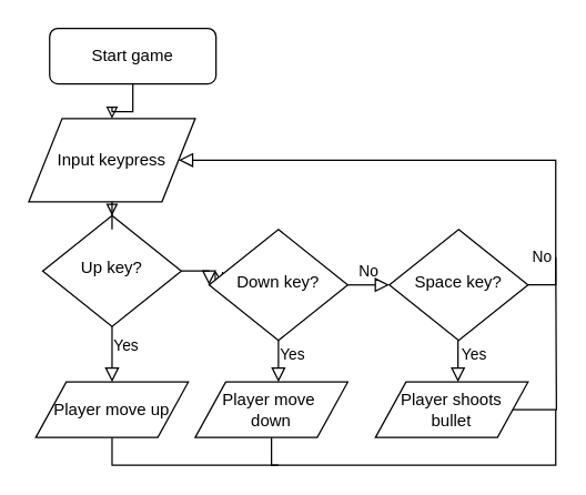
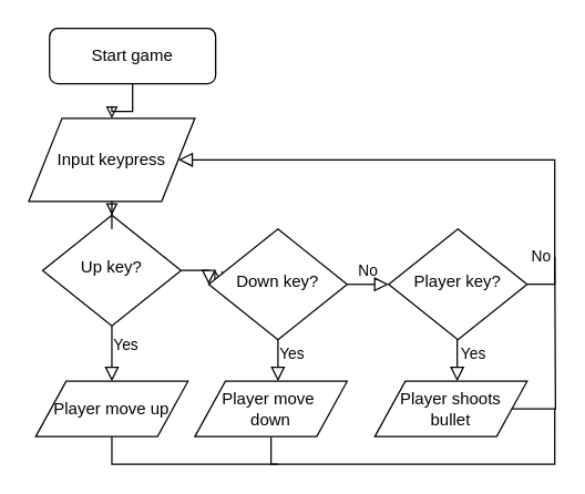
  <mxCell id="0" />
  <mxCell id="1" parent="0" />
  <mxCell id="2" value="No" style="rounded=0;html=1;jettySize=auto;orthogonalLoop=1;fontSize=11;endArrow=block;endFill=0;endSize=8;strokeWidth=1;shadow=0;labelBackgroundColor=none;edgeStyle=orthogonalEdgeStyle;" parent="1" source="3" target="7" edge="1"><mxGeometry x="0.667" y="10" relative="1" as="geometry"><mxPoint as="offset" /><mxPoint x="10" y="155" as="sourcePoint" /><mxPoint x="10" y="205" as="targetPoint" /></mxGeometry></mxCell>
  <mxCell id="3" value="Up key?" style="rhombus;whiteSpace=wrap;html=1;shadow=0;fontFamily=Helvetica;fontSize=12;align=center;strokeWidth=1;spacing=6;spacingTop=-4;" parent="1" vertex="1"><mxGeometry x="30" y="155" width="100" height="80" as="geometry" /></mxCell>
  <mxCell id="4" style="edgeStyle=orthogonalEdgeStyle;rounded=0;orthogonalLoop=1;jettySize=auto;html=1;entryX=0.5;entryY=0;entryDx=0;entryDy=0;endArrow=block;endFill=0;" edge="1" parent="1" source="5" target="9"><mxGeometry relative="1" as="geometry" /></mxCell>
  <mxCell id="5" value="Start game" style="rounded=1;whiteSpace=wrap;html=1;fontSize=12;glass=0;strokeWidth=1;shadow=0;" parent="1" vertex="1"><mxGeometry x="35" y="20" width="120" height="40" as="geometry" /></mxCell>
  <mxCell id="6" value="No" style="edgeStyle=orthogonalEdgeStyle;rounded=0;html=1;jettySize=auto;orthogonalLoop=1;fontSize=11;endArrow=block;endFill=0;endSize=8;strokeWidth=1;shadow=0;labelBackgroundColor=none;entryX=0;entryY=0.5;entryDx=0;entryDy=0;" parent="1" source="7" target="10" edge="1"><mxGeometry y="10" relative="1" as="geometry"><mxPoint as="offset" /><mxPoint x="220" y="365" as="targetPoint" /><Array as="points"><mxPoint x="260" y="205" /><mxPoint x="260" y="205" /></Array></mxGeometry></mxCell>
  <mxCell id="7" value="Down key?" style="rhombus;whiteSpace=wrap;html=1;shadow=0;fontFamily=Helvetica;fontSize=12;align=center;strokeWidth=1;spacing=6;spacingTop=-4;" parent="1" vertex="1"><mxGeometry x="150" y="165" width="100" height="80" as="geometry" /></mxCell>
  <mxCell id="8" style="edgeStyle=orthogonalEdgeStyle;rounded=0;orthogonalLoop=1;jettySize=auto;html=1;entryX=0.5;entryY=0;entryDx=0;entryDy=0;endArrow=block;endFill=0;" edge="1" parent="1" source="9" target="3"><mxGeometry relative="1" as="geometry" /></mxCell>
  <mxCell id="9" value="Input keypress" style="shape=parallelogram;perimeter=parallelogramPerimeter;whiteSpace=wrap;html=1;" vertex="1" parent="1"><mxGeometry x="20" y="85" width="120" height="60" as="geometry" /></mxCell>
- <mxCell id="10" value="Space key?" style="rhombus;whiteSpace=wrap;html=1;shadow=0;fontFamily=Helvetica;fontSize=12;align=center;strokeWidth=1;spacing=6;spacingTop=-4;" vertex="1" parent="1"><mxGeometry x="280" y="165" width="100" height="80" as="geometry" /></mxCell>
+ <mxCell id="10" value="Player key?" style="rhombus;whiteSpace=wrap;html=1;shadow=0;fontFamily=Helvetica;fontSize=12;align=center;strokeWidth=1;spacing=6;spacingTop=-4;" vertex="1" parent="1"><mxGeometry x="280" y="165" width="100" height="80" as="geometry" /></mxCell>
  <mxCell id="11" value="Yes" style="edgeStyle=orthogonalEdgeStyle;rounded=0;html=1;jettySize=auto;orthogonalLoop=1;fontSize=11;endArrow=block;endFill=0;endSize=8;strokeWidth=1;shadow=0;labelBackgroundColor=none;exitX=0.5;exitY=1;exitDx=0;exitDy=0;" edge="1" parent="1" source="3"><mxGeometry x="-0.333" y="10" relative="1" as="geometry"><mxPoint as="offset" /><mxPoint x="260" y="215" as="sourcePoint" /><mxPoint x="80" y="275" as="targetPoint" /><Array as="points" /></mxGeometry></mxCell>
  <mxCell id="12" value="Yes" style="edgeStyle=orthogonalEdgeStyle;rounded=0;html=1;jettySize=auto;orthogonalLoop=1;fontSize=11;endArrow=block;endFill=0;endSize=8;strokeWidth=1;shadow=0;labelBackgroundColor=none;exitX=0.5;exitY=1;exitDx=0;exitDy=0;" edge="1" parent="1" source="7"><mxGeometry x="0.333" y="14" relative="1" as="geometry"><mxPoint x="-4" y="-10" as="offset" /><mxPoint x="90" y="255" as="sourcePoint" /><mxPoint x="200" y="275" as="targetPoint" /><Array as="points"><mxPoint x="200" y="265" /><mxPoint x="200" y="265" /></Array></mxGeometry></mxCell>
  <mxCell id="13" value="Yes" style="edgeStyle=orthogonalEdgeStyle;rounded=0;html=1;jettySize=auto;orthogonalLoop=1;fontSize=11;endArrow=block;endFill=0;endSize=8;strokeWidth=1;shadow=0;labelBackgroundColor=none;exitX=0.5;exitY=1;exitDx=0;exitDy=0;" edge="1" parent="1"><mxGeometry x="-0.333" y="11" relative="1" as="geometry"><mxPoint as="offset" /><mxPoint x="329.5" y="245" as="sourcePoint" /><mxPoint x="329.5" y="275" as="targetPoint" /><Array as="points"><mxPoint x="329.5" y="245" /></Array></mxGeometry></mxCell>
  <mxCell id="14" value="No" style="edgeStyle=orthogonalEdgeStyle;rounded=0;html=1;jettySize=auto;orthogonalLoop=1;fontSize=11;endArrow=block;endFill=0;endSize=8;strokeWidth=1;shadow=0;labelBackgroundColor=none;exitX=1;exitY=0.5;exitDx=0;exitDy=0;entryX=1;entryY=0.5;entryDx=0;entryDy=0;" edge="1" parent="1" source="10" target="9"><mxGeometry x="-0.791" y="10" relative="1" as="geometry"><mxPoint as="offset" /><mxPoint x="390" y="255" as="sourcePoint" /><mxPoint x="470" y="205" as="targetPoint" /><Array as="points"><mxPoint x="400" y="205" /><mxPoint x="400" y="115" /></Array></mxGeometry></mxCell>
  <mxCell id="15" style="edgeStyle=orthogonalEdgeStyle;rounded=0;orthogonalLoop=1;jettySize=auto;html=1;endArrow=none;endFill=0;" edge="1" parent="1" source="16"><mxGeometry relative="1" as="geometry"><mxPoint x="200" y="335" as="targetPoint" /><Array as="points"><mxPoint x="80" y="335" /></Array></mxGeometry></mxCell>
  <mxCell id="16" value="Player move up" style="shape=parallelogram;perimeter=parallelogramPerimeter;whiteSpace=wrap;html=1;" vertex="1" parent="1"><mxGeometry x="25" y="275" width="110" height="40" as="geometry" /></mxCell>
  <mxCell id="17" style="edgeStyle=orthogonalEdgeStyle;rounded=0;orthogonalLoop=1;jettySize=auto;html=1;endArrow=none;endFill=0;" edge="1" parent="1" source="18"><mxGeometry relative="1" as="geometry"><mxPoint x="400" y="295" as="targetPoint" /><Array as="points"><mxPoint x="195" y="335" /><mxPoint x="400" y="335" /></Array></mxGeometry></mxCell>
  <mxCell id="18" value="Player move&amp;nbsp;&lt;br&gt;down" style="shape=parallelogram;perimeter=parallelogramPerimeter;whiteSpace=wrap;html=1;" vertex="1" parent="1"><mxGeometry x="140" y="275" width="110" height="40" as="geometry" /></mxCell>
  <mxCell id="19" style="edgeStyle=orthogonalEdgeStyle;rounded=0;orthogonalLoop=1;jettySize=auto;html=1;endArrow=none;endFill=0;" edge="1" parent="1" source="20"><mxGeometry relative="1" as="geometry"><mxPoint x="400" y="185" as="targetPoint" /></mxGeometry></mxCell>
  <mxCell id="20" value="Player shoots&lt;br&gt;bullet" style="shape=parallelogram;perimeter=parallelogramPerimeter;whiteSpace=wrap;html=1;" vertex="1" parent="1"><mxGeometry x="270" y="275" width="110" height="40" as="geometry" /></mxCell>
